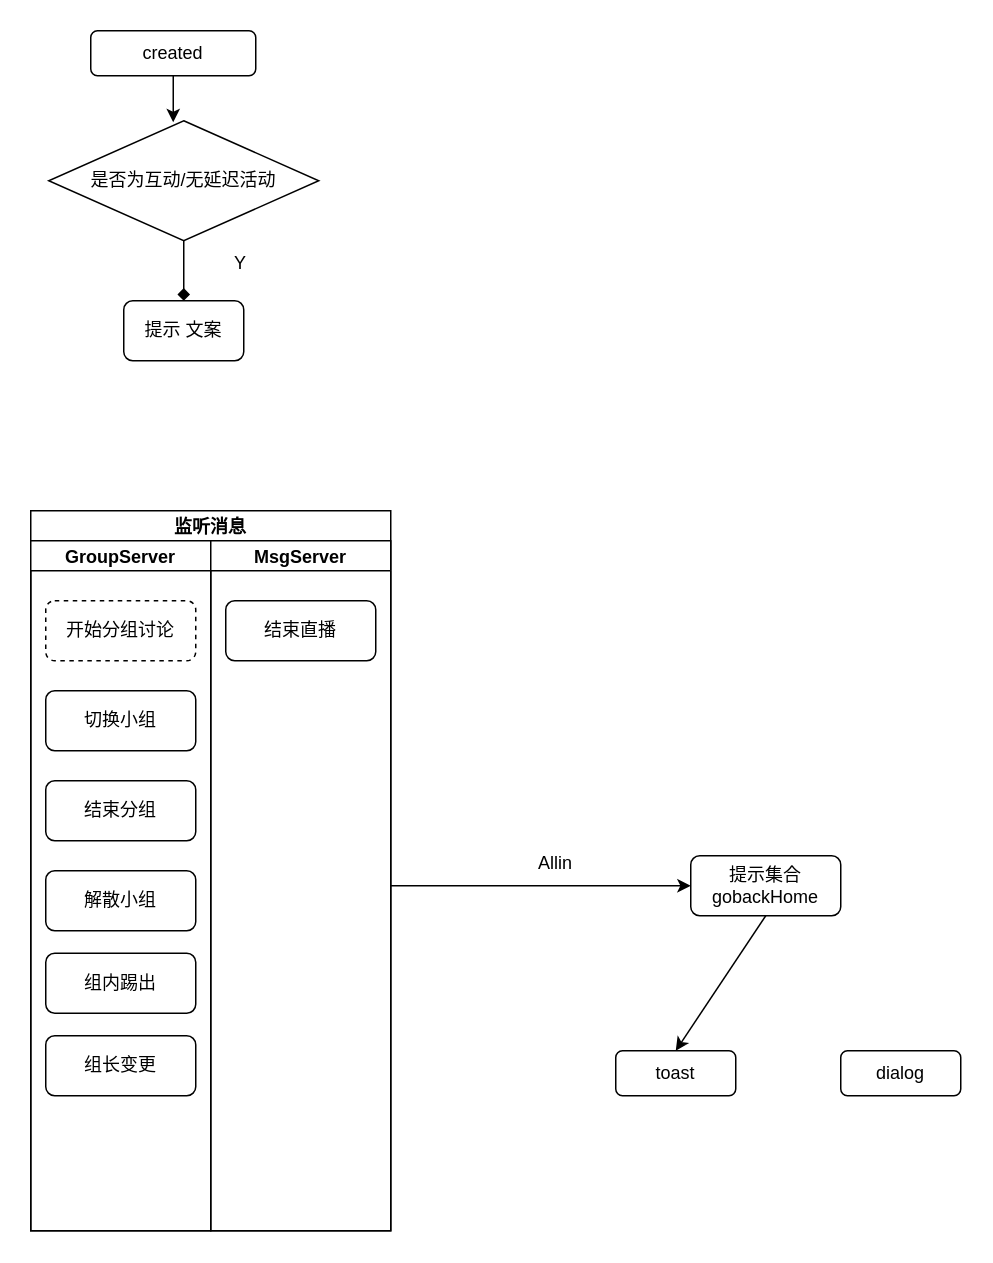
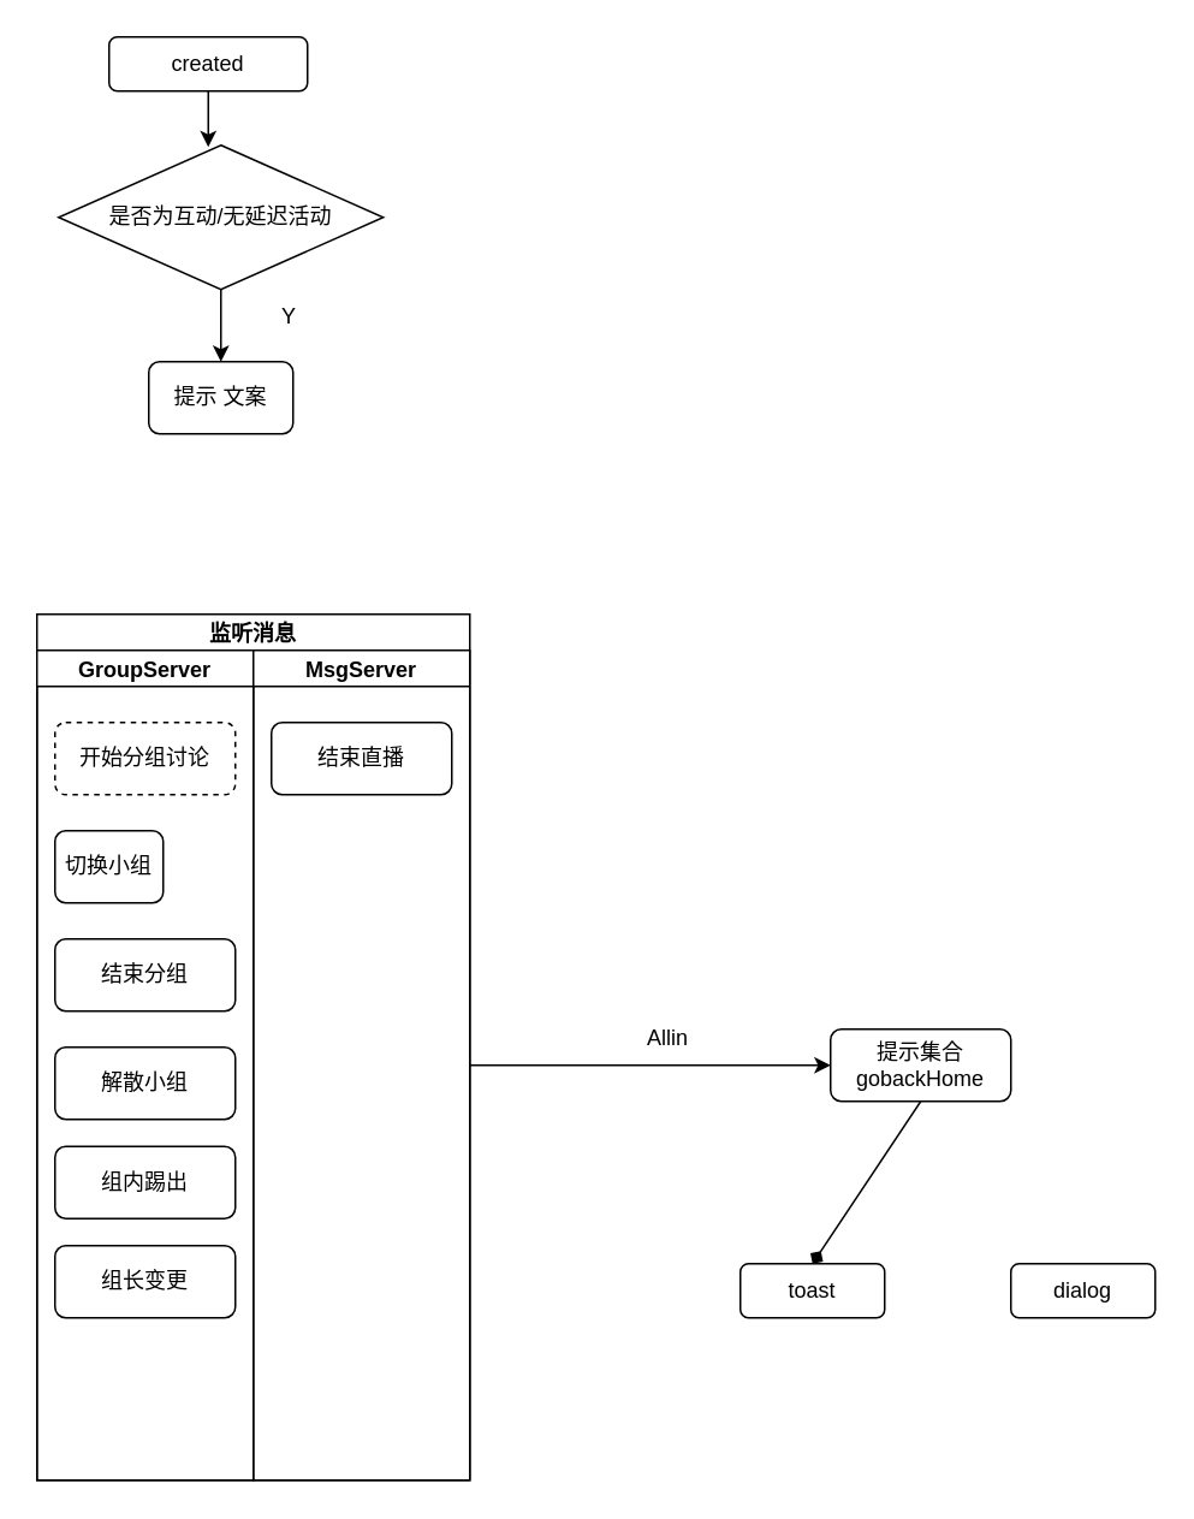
  <mxCell id="0" />
  <mxCell id="1" parent="0" />
  <mxCell id="2" style="edgeStyle=none;html=1;exitX=0.5;exitY=1;exitDx=0;exitDy=0;entryX=0.461;entryY=0.013;entryDx=0;entryDy=0;entryPerimeter=0;" edge="1" parent="1" source="3" target="5"><mxGeometry relative="1" as="geometry" /></mxCell>
  <mxCell id="3" value="created" style="rounded=1;whiteSpace=wrap;html=1;" vertex="1" parent="1"><mxGeometry x="60" y="20" width="110" height="30" as="geometry" /></mxCell>
- <mxCell id="4" style="edgeStyle=none;html=1;exitX=0.5;exitY=1;exitDx=0;exitDy=0;endArrow=diamond;" edge="1" parent="1" source="5" target="6"><mxGeometry relative="1" as="geometry" /></mxCell>
+ <mxCell id="4" style="edgeStyle=none;html=1;exitX=0.5;exitY=1;exitDx=0;exitDy=0;" edge="1" parent="1" source="5" target="6"><mxGeometry relative="1" as="geometry" /></mxCell>
  <mxCell id="5" value="是否为互动/无延迟活动" style="rhombus;whiteSpace=wrap;html=1;" vertex="1" parent="1"><mxGeometry x="32" y="80" width="180" height="80" as="geometry" /></mxCell>
  <mxCell id="6" value="提示 文案" style="rounded=1;whiteSpace=wrap;html=1;" vertex="1" parent="1"><mxGeometry x="82" y="200" width="80" height="40" as="geometry" /></mxCell>
- <mxCell id="7" style="edgeStyle=none;html=1;exitX=0.5;exitY=1;exitDx=0;exitDy=0;entryX=0.5;entryY=0;entryDx=0;entryDy=0;" edge="1" parent="1" source="8" target="22"><mxGeometry relative="1" as="geometry" /></mxCell>
+ <mxCell id="7" style="edgeStyle=none;html=1;exitX=0.5;exitY=1;exitDx=0;exitDy=0;entryX=0.5;entryY=0;entryDx=0;entryDy=0;endArrow=diamond;" edge="1" parent="1" source="8" target="22"><mxGeometry relative="1" as="geometry" /></mxCell>
  <mxCell id="8" value="提示集合&lt;br&gt;gobackHome" style="rounded=1;whiteSpace=wrap;html=1;" vertex="1" parent="1"><mxGeometry x="460" y="570" width="100" height="40" as="geometry" /></mxCell>
  <mxCell id="9" value="Y" style="text;html=1;strokeColor=none;fillColor=none;align=center;verticalAlign=middle;whiteSpace=wrap;rounded=0;" vertex="1" parent="1"><mxGeometry x="130" y="160" width="60" height="30" as="geometry" /></mxCell>
  <mxCell id="10" value="监听消息" style="swimlane;childLayout=stackLayout;resizeParent=1;resizeParentMax=0;startSize=20;" vertex="1" parent="1"><mxGeometry x="20" y="340" width="240" height="480" as="geometry" /></mxCell>
  <mxCell id="11" value="GroupServer" style="swimlane;startSize=20;" vertex="1" parent="10"><mxGeometry y="20" width="120" height="460" as="geometry" /></mxCell>
  <mxCell id="12" value="开始分组讨论" style="rounded=1;whiteSpace=wrap;html=1;dashed=1;" vertex="1" parent="11"><mxGeometry x="10" y="40" width="100" height="40" as="geometry" /></mxCell>
- <mxCell id="13" value="切换小组" style="rounded=1;whiteSpace=wrap;html=1;" vertex="1" parent="11"><mxGeometry x="10" y="100" width="100" height="40" as="geometry" /></mxCell>
+ <mxCell id="13" value="切换小组" style="rounded=1;whiteSpace=wrap;html=1;" vertex="1" parent="11"><mxGeometry x="10" y="100" width="60" height="40" as="geometry" /></mxCell>
  <mxCell id="14" value="结束分组" style="rounded=1;whiteSpace=wrap;html=1;" vertex="1" parent="11"><mxGeometry x="10" y="160" width="100" height="40" as="geometry" /></mxCell>
  <mxCell id="15" value="解散小组" style="rounded=1;whiteSpace=wrap;html=1;" vertex="1" parent="11"><mxGeometry x="10" y="220" width="100" height="40" as="geometry" /></mxCell>
  <mxCell id="16" value="组内踢出" style="rounded=1;whiteSpace=wrap;html=1;" vertex="1" parent="11"><mxGeometry x="10" y="275" width="100" height="40" as="geometry" /></mxCell>
  <mxCell id="17" value="组长变更" style="rounded=1;whiteSpace=wrap;html=1;" vertex="1" parent="11"><mxGeometry x="10" y="330" width="100" height="40" as="geometry" /></mxCell>
  <mxCell id="18" value="MsgServer" style="swimlane;startSize=20;" vertex="1" parent="10"><mxGeometry x="120" y="20" width="120" height="460" as="geometry" /></mxCell>
  <mxCell id="19" value="结束直播" style="rounded=1;whiteSpace=wrap;html=1;" vertex="1" parent="18"><mxGeometry x="10" y="40" width="100" height="40" as="geometry" /></mxCell>
  <mxCell id="20" style="edgeStyle=none;html=1;" edge="1" parent="1" source="18"><mxGeometry relative="1" as="geometry"><mxPoint x="460" y="590" as="targetPoint" /></mxGeometry></mxCell>
  <mxCell id="21" value="Allin" style="text;html=1;strokeColor=none;fillColor=none;align=center;verticalAlign=middle;whiteSpace=wrap;rounded=0;" vertex="1" parent="1"><mxGeometry x="340" y="560" width="60" height="30" as="geometry" /></mxCell>
  <mxCell id="22" value="toast" style="rounded=1;whiteSpace=wrap;html=1;" vertex="1" parent="1"><mxGeometry x="410" y="700" width="80" height="30" as="geometry" /></mxCell>
  <mxCell id="23" value="dialog" style="rounded=1;whiteSpace=wrap;html=1;" vertex="1" parent="1"><mxGeometry x="560" y="700" width="80" height="30" as="geometry" /></mxCell>
